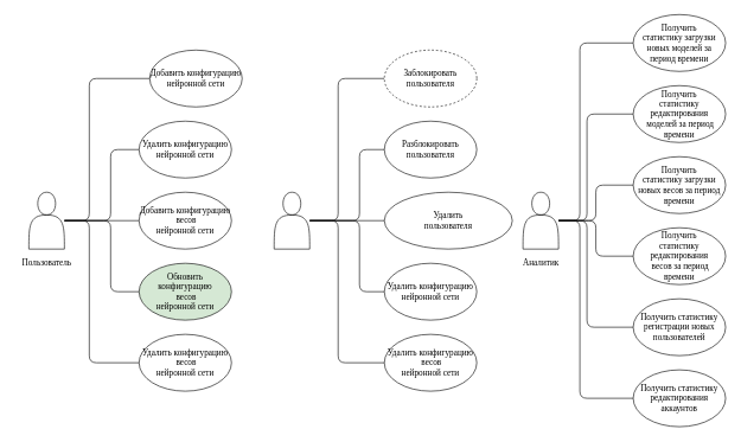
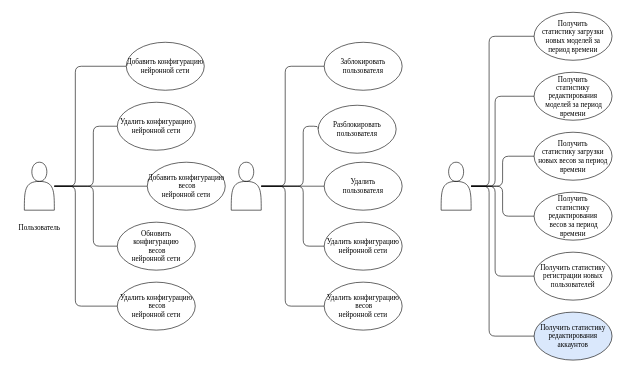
  <mxCell id="0" />
  <mxCell id="1" parent="0" />
  <mxCell id="2" style="edgeStyle=orthogonalEdgeStyle;html=1;entryX=0;entryY=0.5;entryDx=0;entryDy=0;endArrow=none;endFill=0;fontFamily=FiraCode;fontSource=https%3A%2F%2Ffonts.googleapis.com%2Fcss%3Ffamily%3DFiraCode;" parent="1" source="7" target="8" edge="1"><mxGeometry relative="1" as="geometry"><Array as="points"><mxPoint x="125" y="310" /><mxPoint x="125" y="110" /></Array></mxGeometry></mxCell>
  <mxCell id="3" style="edgeStyle=orthogonalEdgeStyle;html=1;entryX=0;entryY=0.5;entryDx=0;entryDy=0;endArrow=none;endFill=0;fontFamily=FiraCode;fontSource=https%3A%2F%2Ffonts.googleapis.com%2Fcss%3Ffamily%3DFiraCode;" parent="1" source="7" target="10" edge="1"><mxGeometry relative="1" as="geometry"><Array as="points"><mxPoint x="155" y="310" /><mxPoint x="155" y="210" /></Array></mxGeometry></mxCell>
  <mxCell id="4" style="edgeStyle=orthogonalEdgeStyle;html=1;entryX=0;entryY=0.5;entryDx=0;entryDy=0;endArrow=none;endFill=0;fontFamily=FiraCode;fontSource=https%3A%2F%2Ffonts.googleapis.com%2Fcss%3Ffamily%3DFiraCode;" parent="1" source="7" target="9" edge="1"><mxGeometry relative="1" as="geometry" /></mxCell>
  <mxCell id="5" style="edgeStyle=orthogonalEdgeStyle;html=1;entryX=0;entryY=0.5;entryDx=0;entryDy=0;endArrow=none;endFill=0;fontFamily=FiraCode;fontSource=https%3A%2F%2Ffonts.googleapis.com%2Fcss%3Ffamily%3DFiraCode;" parent="1" source="7" target="11" edge="1"><mxGeometry relative="1" as="geometry"><Array as="points"><mxPoint x="155" y="310" /><mxPoint x="155" y="410" /></Array></mxGeometry></mxCell>
  <mxCell id="6" style="edgeStyle=orthogonalEdgeStyle;html=1;entryX=0;entryY=0.5;entryDx=0;entryDy=0;endArrow=none;endFill=0;fontFamily=FiraCode;fontSource=https%3A%2F%2Ffonts.googleapis.com%2Fcss%3Ffamily%3DFiraCode;" parent="1" source="7" target="12" edge="1"><mxGeometry relative="1" as="geometry"><Array as="points"><mxPoint x="125" y="310" /><mxPoint x="125" y="510" /></Array></mxGeometry></mxCell>
  <mxCell id="7" value="" style="shape=actor;whiteSpace=wrap;html=1;fontFamily=FiraCode;fontSource=https%3A%2F%2Ffonts.googleapis.com%2Fcss%3Ffamily%3DFiraCode;" parent="1" vertex="1"><mxGeometry x="40" y="270" width="50" height="80" as="geometry" /></mxCell>
  <mxCell id="8" value="Добавить конфигурацию нейронной сети" style="ellipse;whiteSpace=wrap;html=1;align=center;newEdgeStyle={&quot;edgeStyle&quot;:&quot;entityRelationEdgeStyle&quot;,&quot;startArrow&quot;:&quot;none&quot;,&quot;endArrow&quot;:&quot;none&quot;,&quot;segment&quot;:10,&quot;curved&quot;:1};treeFolding=1;treeMoving=1;fontFamily=FiraCode;fontSource=https%3A%2F%2Ffonts.googleapis.com%2Fcss%3Ffamily%3DFiraCode;" parent="1" vertex="1"><mxGeometry x="210" y="70" width="130" height="80" as="geometry" /></mxCell>
- <mxCell id="9" value="Добавить конфигурацию&lt;br&gt;&amp;nbsp;весов &lt;br&gt;нейронной сети" style="ellipse;whiteSpace=wrap;html=1;align=center;newEdgeStyle={&quot;edgeStyle&quot;:&quot;entityRelationEdgeStyle&quot;,&quot;startArrow&quot;:&quot;none&quot;,&quot;endArrow&quot;:&quot;none&quot;,&quot;segment&quot;:10,&quot;curved&quot;:1};treeFolding=1;treeMoving=1;fontFamily=FiraCode;fontSource=https%3A%2F%2Ffonts.googleapis.com%2Fcss%3Ffamily%3DFiraCode;" parent="1" vertex="1"><mxGeometry x="195" y="270" width="130" height="80" as="geometry" /></mxCell>
+ <mxCell id="9" value="Добавить конфигурацию&lt;br&gt;&amp;nbsp;весов &lt;br&gt;нейронной сети" style="ellipse;whiteSpace=wrap;html=1;align=center;newEdgeStyle={&quot;edgeStyle&quot;:&quot;entityRelationEdgeStyle&quot;,&quot;startArrow&quot;:&quot;none&quot;,&quot;endArrow&quot;:&quot;none&quot;,&quot;segment&quot;:10,&quot;curved&quot;:1};treeFolding=1;treeMoving=1;fontFamily=FiraCode;fontSource=https%3A%2F%2Ffonts.googleapis.com%2Fcss%3Ffamily%3DFiraCode;" parent="1" vertex="1"><mxGeometry x="245" y="270" width="130" height="80" as="geometry" /></mxCell>
  <mxCell id="10" value="Удалить конфигурацию нейронной сети" style="ellipse;whiteSpace=wrap;html=1;align=center;newEdgeStyle={&quot;edgeStyle&quot;:&quot;entityRelationEdgeStyle&quot;,&quot;startArrow&quot;:&quot;none&quot;,&quot;endArrow&quot;:&quot;none&quot;,&quot;segment&quot;:10,&quot;curved&quot;:1};treeFolding=1;treeMoving=1;fontFamily=FiraCode;fontSource=https%3A%2F%2Ffonts.googleapis.com%2Fcss%3Ffamily%3DFiraCode;" parent="1" vertex="1"><mxGeometry x="195" y="170" width="130" height="80" as="geometry" /></mxCell>
- <mxCell id="11" value="Обновить конфигурацию&lt;br&gt;&amp;nbsp;весов &lt;br&gt;нейронной сети" style="ellipse;whiteSpace=wrap;html=1;align=center;newEdgeStyle={&quot;edgeStyle&quot;:&quot;entityRelationEdgeStyle&quot;,&quot;startArrow&quot;:&quot;none&quot;,&quot;endArrow&quot;:&quot;none&quot;,&quot;segment&quot;:10,&quot;curved&quot;:1};treeFolding=1;treeMoving=1;fontFamily=FiraCode;fontSource=https%3A%2F%2Ffonts.googleapis.com%2Fcss%3Ffamily%3DFiraCode;fillColor=#d5e8d4;" parent="1" vertex="1"><mxGeometry x="195" y="370" width="130" height="80" as="geometry" /></mxCell>
+ <mxCell id="11" value="Обновить конфигурацию&lt;br&gt;&amp;nbsp;весов &lt;br&gt;нейронной сети" style="ellipse;whiteSpace=wrap;html=1;align=center;newEdgeStyle={&quot;edgeStyle&quot;:&quot;entityRelationEdgeStyle&quot;,&quot;startArrow&quot;:&quot;none&quot;,&quot;endArrow&quot;:&quot;none&quot;,&quot;segment&quot;:10,&quot;curved&quot;:1};treeFolding=1;treeMoving=1;fontFamily=FiraCode;fontSource=https%3A%2F%2Ffonts.googleapis.com%2Fcss%3Ffamily%3DFiraCode;" parent="1" vertex="1"><mxGeometry x="195" y="370" width="130" height="80" as="geometry" /></mxCell>
  <mxCell id="12" value="Удалить конфигурацию&lt;br&gt;&amp;nbsp;весов &lt;br&gt;нейронной сети" style="ellipse;whiteSpace=wrap;html=1;align=center;newEdgeStyle={&quot;edgeStyle&quot;:&quot;entityRelationEdgeStyle&quot;,&quot;startArrow&quot;:&quot;none&quot;,&quot;endArrow&quot;:&quot;none&quot;,&quot;segment&quot;:10,&quot;curved&quot;:1};treeFolding=1;treeMoving=1;fontFamily=FiraCode;fontSource=https%3A%2F%2Ffonts.googleapis.com%2Fcss%3Ffamily%3DFiraCode;" parent="1" vertex="1"><mxGeometry x="195" y="470" width="130" height="80" as="geometry" /></mxCell>
- <mxCell id="13" value="Пользователь" style="text;html=1;align=center;verticalAlign=middle;resizable=0;points=[];autosize=1;strokeColor=none;fillColor=none;fontFamily=FiraCode;fontSource=https%3A%2F%2Ffonts.googleapis.com%2Fcss%3Ffamily%3DFiraCode;" parent="1" vertex="1"><mxGeometry x="20" y="360" width="90" height="20" as="geometry" /></mxCell>
+ <mxCell id="13" value="Пользователь" style="text;html=1;align=center;verticalAlign=middle;resizable=0;points=[];autosize=1;strokeColor=none;fillColor=none;fontFamily=FiraCode;fontSource=https%3A%2F%2Ffonts.googleapis.com%2Fcss%3Ffamily%3DFiraCode;" parent="1" vertex="1"><mxGeometry x="20" y="370" width="90" height="20" as="geometry" /></mxCell>
  <mxCell id="14" style="edgeStyle=orthogonalEdgeStyle;html=1;entryX=0;entryY=0.5;entryDx=0;entryDy=0;endArrow=none;endFill=0;fontFamily=FiraCode;fontSource=https%3A%2F%2Ffonts.googleapis.com%2Fcss%3Ffamily%3DFiraCode;" parent="1" source="19" target="20" edge="1"><mxGeometry relative="1" as="geometry"><Array as="points"><mxPoint x="475" y="310" /><mxPoint x="475" y="110" /></Array></mxGeometry></mxCell>
  <mxCell id="15" style="edgeStyle=orthogonalEdgeStyle;html=1;entryX=0;entryY=0.5;entryDx=0;entryDy=0;endArrow=none;endFill=0;fontFamily=FiraCode;fontSource=https%3A%2F%2Ffonts.googleapis.com%2Fcss%3Ffamily%3DFiraCode;" parent="1" source="19" target="22" edge="1"><mxGeometry relative="1" as="geometry"><Array as="points"><mxPoint x="505" y="310" /><mxPoint x="505" y="210" /></Array></mxGeometry></mxCell>
  <mxCell id="16" style="edgeStyle=orthogonalEdgeStyle;html=1;entryX=0;entryY=0.5;entryDx=0;entryDy=0;endArrow=none;endFill=0;fontFamily=FiraCode;fontSource=https%3A%2F%2Ffonts.googleapis.com%2Fcss%3Ffamily%3DFiraCode;" parent="1" source="19" target="21" edge="1"><mxGeometry relative="1" as="geometry" /></mxCell>
  <mxCell id="17" style="edgeStyle=orthogonalEdgeStyle;html=1;entryX=0;entryY=0.5;entryDx=0;entryDy=0;endArrow=none;endFill=0;fontFamily=FiraCode;fontSource=https%3A%2F%2Ffonts.googleapis.com%2Fcss%3Ffamily%3DFiraCode;" parent="1" source="19" target="23" edge="1"><mxGeometry relative="1" as="geometry"><Array as="points"><mxPoint x="505" y="310" /><mxPoint x="505" y="410" /></Array></mxGeometry></mxCell>
  <mxCell id="18" style="edgeStyle=orthogonalEdgeStyle;html=1;entryX=0;entryY=0.5;entryDx=0;entryDy=0;endArrow=none;endFill=0;fontFamily=FiraCode;fontSource=https%3A%2F%2Ffonts.googleapis.com%2Fcss%3Ffamily%3DFiraCode;" parent="1" source="19" target="24" edge="1"><mxGeometry relative="1" as="geometry"><Array as="points"><mxPoint x="475" y="310" /><mxPoint x="475" y="510" /></Array></mxGeometry></mxCell>
  <mxCell id="19" value="" style="shape=actor;whiteSpace=wrap;html=1;fontFamily=FiraCode;fontSource=https%3A%2F%2Ffonts.googleapis.com%2Fcss%3Ffamily%3DFiraCode;" parent="1" vertex="1"><mxGeometry x="385" y="270" width="50" height="80" as="geometry" /></mxCell>
- <mxCell id="20" value="Заблокировать пользователя" style="ellipse;whiteSpace=wrap;html=1;align=center;newEdgeStyle={&quot;edgeStyle&quot;:&quot;entityRelationEdgeStyle&quot;,&quot;startArrow&quot;:&quot;none&quot;,&quot;endArrow&quot;:&quot;none&quot;,&quot;segment&quot;:10,&quot;curved&quot;:1};treeFolding=1;treeMoving=1;fontFamily=FiraCode;fontSource=https%3A%2F%2Ffonts.googleapis.com%2Fcss%3Ffamily%3DFiraCode;dashed=1;" parent="1" vertex="1"><mxGeometry x="540" y="70" width="130" height="80" as="geometry" /></mxCell>
- <mxCell id="21" value="Удалить&lt;br&gt;пользователя" style="ellipse;whiteSpace=wrap;html=1;align=center;newEdgeStyle={&quot;edgeStyle&quot;:&quot;entityRelationEdgeStyle&quot;,&quot;startArrow&quot;:&quot;none&quot;,&quot;endArrow&quot;:&quot;none&quot;,&quot;segment&quot;:10,&quot;curved&quot;:1};treeFolding=1;treeMoving=1;fontFamily=FiraCode;fontSource=https%3A%2F%2Ffonts.googleapis.com%2Fcss%3Ffamily%3DFiraCode;" parent="1" vertex="1"><mxGeometry x="540" y="270" width="180" height="80" as="geometry" /></mxCell>
- <mxCell id="22" value="Разблокировать пользователя" style="ellipse;whiteSpace=wrap;html=1;align=center;newEdgeStyle={&quot;edgeStyle&quot;:&quot;entityRelationEdgeStyle&quot;,&quot;startArrow&quot;:&quot;none&quot;,&quot;endArrow&quot;:&quot;none&quot;,&quot;segment&quot;:10,&quot;curved&quot;:1};treeFolding=1;treeMoving=1;fontFamily=FiraCode;fontSource=https%3A%2F%2Ffonts.googleapis.com%2Fcss%3Ffamily%3DFiraCode;" parent="1" vertex="1"><mxGeometry x="540" y="170" width="130" height="80" as="geometry" /></mxCell>
+ <mxCell id="20" value="Заблокировать пользователя" style="ellipse;whiteSpace=wrap;html=1;align=center;newEdgeStyle={&quot;edgeStyle&quot;:&quot;entityRelationEdgeStyle&quot;,&quot;startArrow&quot;:&quot;none&quot;,&quot;endArrow&quot;:&quot;none&quot;,&quot;segment&quot;:10,&quot;curved&quot;:1};treeFolding=1;treeMoving=1;fontFamily=FiraCode;fontSource=https%3A%2F%2Ffonts.googleapis.com%2Fcss%3Ffamily%3DFiraCode;" parent="1" vertex="1"><mxGeometry x="540" y="70" width="130" height="80" as="geometry" /></mxCell>
+ <mxCell id="21" value="Удалить&lt;br&gt;пользователя" style="ellipse;whiteSpace=wrap;html=1;align=center;newEdgeStyle={&quot;edgeStyle&quot;:&quot;entityRelationEdgeStyle&quot;,&quot;startArrow&quot;:&quot;none&quot;,&quot;endArrow&quot;:&quot;none&quot;,&quot;segment&quot;:10,&quot;curved&quot;:1};treeFolding=1;treeMoving=1;fontFamily=FiraCode;fontSource=https%3A%2F%2Ffonts.googleapis.com%2Fcss%3Ffamily%3DFiraCode;" parent="1" vertex="1"><mxGeometry x="540" y="270" width="130" height="80" as="geometry" /></mxCell>
+ <mxCell id="22" value="Разблокировать пользователя" style="ellipse;whiteSpace=wrap;html=1;align=center;newEdgeStyle={&quot;edgeStyle&quot;:&quot;entityRelationEdgeStyle&quot;,&quot;startArrow&quot;:&quot;none&quot;,&quot;endArrow&quot;:&quot;none&quot;,&quot;segment&quot;:10,&quot;curved&quot;:1};treeFolding=1;treeMoving=1;fontFamily=FiraCode;fontSource=https%3A%2F%2Ffonts.googleapis.com%2Fcss%3Ffamily%3DFiraCode;" parent="1" vertex="1"><mxGeometry x="530" y="175" width="130" height="80" as="geometry" /></mxCell>
  <mxCell id="23" value="Удалить конфигурацию нейронной сети" style="ellipse;whiteSpace=wrap;html=1;align=center;newEdgeStyle={&quot;edgeStyle&quot;:&quot;entityRelationEdgeStyle&quot;,&quot;startArrow&quot;:&quot;none&quot;,&quot;endArrow&quot;:&quot;none&quot;,&quot;segment&quot;:10,&quot;curved&quot;:1};treeFolding=1;treeMoving=1;fontFamily=FiraCode;fontSource=https%3A%2F%2Ffonts.googleapis.com%2Fcss%3Ffamily%3DFiraCode;" parent="1" vertex="1"><mxGeometry x="540" y="370" width="130" height="80" as="geometry" /></mxCell>
  <mxCell id="24" value="Удалить конфигурацию&lt;br&gt;&amp;nbsp;весов &lt;br&gt;нейронной сети" style="ellipse;whiteSpace=wrap;html=1;align=center;newEdgeStyle={&quot;edgeStyle&quot;:&quot;entityRelationEdgeStyle&quot;,&quot;startArrow&quot;:&quot;none&quot;,&quot;endArrow&quot;:&quot;none&quot;,&quot;segment&quot;:10,&quot;curved&quot;:1};treeFolding=1;treeMoving=1;fontFamily=FiraCode;fontSource=https%3A%2F%2Ffonts.googleapis.com%2Fcss%3Ffamily%3DFiraCode;" parent="1" vertex="1"><mxGeometry x="540" y="470" width="130" height="80" as="geometry" /></mxCell>
  <mxCell id="25" style="edgeStyle=orthogonalEdgeStyle;html=1;entryX=0;entryY=0.5;entryDx=0;entryDy=0;endArrow=none;endFill=0;fontFamily=FiraCode;fontSource=https%3A%2F%2Ffonts.googleapis.com%2Fcss%3Ffamily%3DFiraCode;" parent="1" source="31" target="32" edge="1"><mxGeometry relative="1" as="geometry"><Array as="points"><mxPoint x="815" y="310" /><mxPoint x="815" y="60" /></Array></mxGeometry></mxCell>
  <mxCell id="26" style="edgeStyle=orthogonalEdgeStyle;html=1;entryX=0;entryY=0.5;entryDx=0;entryDy=0;endArrow=none;endFill=0;fontFamily=FiraCode;fontSource=https%3A%2F%2Ffonts.googleapis.com%2Fcss%3Ffamily%3DFiraCode;" parent="1" source="31" target="34" edge="1"><mxGeometry relative="1" as="geometry"><Array as="points"><mxPoint x="825" y="310" /><mxPoint x="825" y="160" /></Array></mxGeometry></mxCell>
  <mxCell id="27" style="edgeStyle=orthogonalEdgeStyle;html=1;entryX=0;entryY=0.5;entryDx=0;entryDy=0;endArrow=none;endFill=0;fontFamily=FiraCode;fontSource=https%3A%2F%2Ffonts.googleapis.com%2Fcss%3Ffamily%3DFiraCode;" parent="1" source="31" target="33" edge="1"><mxGeometry relative="1" as="geometry"><Array as="points"><mxPoint x="825" y="310" /><mxPoint x="825" y="460" /></Array></mxGeometry></mxCell>
  <mxCell id="28" style="edgeStyle=orthogonalEdgeStyle;html=1;entryX=0;entryY=0.5;entryDx=0;entryDy=0;endArrow=none;endFill=0;fontFamily=FiraCode;fontSource=https%3A%2F%2Ffonts.googleapis.com%2Fcss%3Ffamily%3DFiraCode;" parent="1" source="31" target="35" edge="1"><mxGeometry relative="1" as="geometry" /></mxCell>
  <mxCell id="29" style="rounded=1;orthogonalLoop=1;jettySize=auto;html=1;entryX=0;entryY=0.5;entryDx=0;entryDy=0;edgeStyle=orthogonalEdgeStyle;endArrow=none;endFill=0;fontFamily=FiraCode;fontSource=https%3A%2F%2Ffonts.googleapis.com%2Fcss%3Ffamily%3DFiraCode;" edge="1" parent="1" source="31" target="37"><mxGeometry relative="1" as="geometry" /></mxCell>
  <mxCell id="30" style="edgeStyle=orthogonalEdgeStyle;rounded=1;orthogonalLoop=1;jettySize=auto;html=1;entryX=0;entryY=0.5;entryDx=0;entryDy=0;endArrow=none;endFill=0;fontFamily=FiraCode;fontSource=https%3A%2F%2Ffonts.googleapis.com%2Fcss%3Ffamily%3DFiraCode;" edge="1" parent="1" source="31" target="38"><mxGeometry relative="1" as="geometry"><Array as="points"><mxPoint x="815" y="310" /><mxPoint x="815" y="560" /></Array></mxGeometry></mxCell>
  <mxCell id="31" value="" style="shape=actor;whiteSpace=wrap;html=1;fontFamily=FiraCode;fontSource=https%3A%2F%2Ffonts.googleapis.com%2Fcss%3Ffamily%3DFiraCode;" parent="1" vertex="1"><mxGeometry x="735" y="270" width="50" height="80" as="geometry" /></mxCell>
  <mxCell id="32" value="Получить &lt;br&gt;статистику загрузки новых моделей за период времени" style="ellipse;whiteSpace=wrap;html=1;align=center;newEdgeStyle={&quot;edgeStyle&quot;:&quot;entityRelationEdgeStyle&quot;,&quot;startArrow&quot;:&quot;none&quot;,&quot;endArrow&quot;:&quot;none&quot;,&quot;segment&quot;:10,&quot;curved&quot;:1};treeFolding=1;treeMoving=1;fontFamily=FiraCode;fontSource=https%3A%2F%2Ffonts.googleapis.com%2Fcss%3Ffamily%3DFiraCode;" parent="1" vertex="1"><mxGeometry x="890" y="20" width="130" height="80" as="geometry" /></mxCell>
  <mxCell id="33" value="Получить статистику регистрации новых &lt;br&gt;пользователей" style="ellipse;whiteSpace=wrap;html=1;align=center;newEdgeStyle={&quot;edgeStyle&quot;:&quot;entityRelationEdgeStyle&quot;,&quot;startArrow&quot;:&quot;none&quot;,&quot;endArrow&quot;:&quot;none&quot;,&quot;segment&quot;:10,&quot;curved&quot;:1};treeFolding=1;treeMoving=1;fontFamily=FiraCode;fontSource=https%3A%2F%2Ffonts.googleapis.com%2Fcss%3Ffamily%3DFiraCode;" parent="1" vertex="1"><mxGeometry x="890" y="420" width="130" height="80" as="geometry" /></mxCell>
  <mxCell id="34" value="&lt;span&gt;Получить&lt;/span&gt;&lt;br&gt;&lt;span&gt;статистику редактирования&lt;br&gt;&amp;nbsp;моделей за период времени&lt;/span&gt;" style="ellipse;whiteSpace=wrap;html=1;align=center;newEdgeStyle={&quot;edgeStyle&quot;:&quot;entityRelationEdgeStyle&quot;,&quot;startArrow&quot;:&quot;none&quot;,&quot;endArrow&quot;:&quot;none&quot;,&quot;segment&quot;:10,&quot;curved&quot;:1};treeFolding=1;treeMoving=1;fontFamily=FiraCode;fontSource=https%3A%2F%2Ffonts.googleapis.com%2Fcss%3Ffamily%3DFiraCode;" parent="1" vertex="1"><mxGeometry x="890" y="120" width="130" height="80" as="geometry" /></mxCell>
  <mxCell id="35" value="Получить&lt;br&gt;статистику загрузки новых весов за период времени" style="ellipse;whiteSpace=wrap;html=1;align=center;newEdgeStyle={&quot;edgeStyle&quot;:&quot;entityRelationEdgeStyle&quot;,&quot;startArrow&quot;:&quot;none&quot;,&quot;endArrow&quot;:&quot;none&quot;,&quot;segment&quot;:10,&quot;curved&quot;:1};treeFolding=1;treeMoving=1;fontFamily=FiraCode;fontSource=https%3A%2F%2Ffonts.googleapis.com%2Fcss%3Ffamily%3DFiraCode;" parent="1" vertex="1"><mxGeometry x="890" y="220" width="130" height="80" as="geometry" /></mxCell>
- <mxCell id="36" value="Аналитик" style="text;html=1;align=center;verticalAlign=middle;resizable=0;points=[];autosize=1;strokeColor=none;fillColor=none;fontFamily=FiraCode;fontSource=https%3A%2F%2Ffonts.googleapis.com%2Fcss%3Ffamily%3DFiraCode;" parent="1" vertex="1"><mxGeometry x="725" y="360" width="70" height="20" as="geometry" /></mxCell>
  <mxCell id="37" value="Получить&lt;br&gt;статистику редактирования&lt;br&gt;&amp;nbsp;весов за период времени" style="ellipse;whiteSpace=wrap;html=1;align=center;newEdgeStyle={&quot;edgeStyle&quot;:&quot;entityRelationEdgeStyle&quot;,&quot;startArrow&quot;:&quot;none&quot;,&quot;endArrow&quot;:&quot;none&quot;,&quot;segment&quot;:10,&quot;curved&quot;:1};treeFolding=1;treeMoving=1;fontFamily=FiraCode;fontSource=https%3A%2F%2Ffonts.googleapis.com%2Fcss%3Ffamily%3DFiraCode;" vertex="1" parent="1"><mxGeometry x="890" y="320" width="130" height="80" as="geometry" /></mxCell>
- <mxCell id="38" value="Получить статистику редактирования&lt;br&gt;аккаунтов" style="ellipse;whiteSpace=wrap;html=1;align=center;newEdgeStyle={&quot;edgeStyle&quot;:&quot;entityRelationEdgeStyle&quot;,&quot;startArrow&quot;:&quot;none&quot;,&quot;endArrow&quot;:&quot;none&quot;,&quot;segment&quot;:10,&quot;curved&quot;:1};treeFolding=1;treeMoving=1;fontFamily=FiraCode;fontSource=https%3A%2F%2Ffonts.googleapis.com%2Fcss%3Ffamily%3DFiraCode;" vertex="1" parent="1"><mxGeometry x="890" y="520" width="130" height="80" as="geometry" /></mxCell>
+ <mxCell id="38" value="Получить статистику редактирования&lt;br&gt;аккаунтов" style="ellipse;whiteSpace=wrap;html=1;align=center;newEdgeStyle={&quot;edgeStyle&quot;:&quot;entityRelationEdgeStyle&quot;,&quot;startArrow&quot;:&quot;none&quot;,&quot;endArrow&quot;:&quot;none&quot;,&quot;segment&quot;:10,&quot;curved&quot;:1};treeFolding=1;treeMoving=1;fontFamily=FiraCode;fontSource=https%3A%2F%2Ffonts.googleapis.com%2Fcss%3Ffamily%3DFiraCode;fillColor=#dae8fc;" vertex="1" parent="1"><mxGeometry x="890" y="520" width="130" height="80" as="geometry" /></mxCell>
